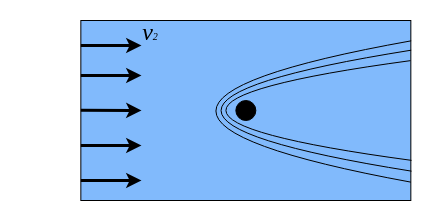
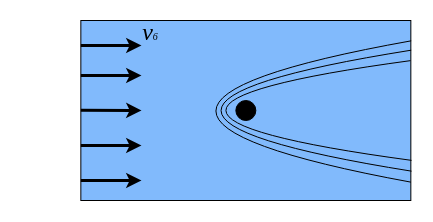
  <mxCell id="0" />
  <mxCell id="1" parent="0" />
  <mxCell id="2" value="" style="rounded=0;whiteSpace=wrap;html=1;connectable=0;fillColor=#81BAFC;" parent="1" vertex="1"><mxGeometry x="80.34" y="20" width="330" height="180" as="geometry" /></mxCell>
  <mxCell id="3" value="" style="ellipse;whiteSpace=wrap;html=1;aspect=fixed;fillColor=#000000;" parent="1" vertex="1"><mxGeometry x="235.34" y="100" width="20" height="20" as="geometry" /></mxCell>
  <mxCell id="4" value="" style="endArrow=classic;html=1;strokeWidth=3;" parent="1" edge="1"><mxGeometry width="50" height="50" relative="1" as="geometry"><mxPoint x="80.34" y="45" as="sourcePoint" /><mxPoint x="141" y="45" as="targetPoint" /></mxGeometry></mxCell>
  <mxCell id="5" value="" style="endArrow=classic;html=1;strokeWidth=3;" parent="1" edge="1"><mxGeometry width="50" height="50" relative="1" as="geometry"><mxPoint x="80.34" y="75" as="sourcePoint" /><mxPoint x="141" y="75" as="targetPoint" /></mxGeometry></mxCell>
  <mxCell id="6" value="" style="endArrow=classic;html=1;strokeWidth=3;" parent="1" edge="1"><mxGeometry width="50" height="50" relative="1" as="geometry"><mxPoint x="80.34" y="109.71" as="sourcePoint" /><mxPoint x="141" y="110" as="targetPoint" /></mxGeometry></mxCell>
  <mxCell id="7" value="" style="endArrow=classic;html=1;strokeWidth=3;" parent="1" edge="1"><mxGeometry width="50" height="50" relative="1" as="geometry"><mxPoint x="80.34" y="145" as="sourcePoint" /><mxPoint x="141" y="145" as="targetPoint" /></mxGeometry></mxCell>
  <mxCell id="8" value="" style="endArrow=classic;html=1;strokeWidth=3;" parent="1" edge="1"><mxGeometry width="50" height="50" relative="1" as="geometry"><mxPoint x="80.34" y="180" as="sourcePoint" /><mxPoint x="141" y="180" as="targetPoint" /></mxGeometry></mxCell>
  <mxCell id="9" value="" style="curved=1;endArrow=none;html=1;endFill=0;exitX=1.001;exitY=0.113;exitDx=0;exitDy=0;exitPerimeter=0;entryX=1;entryY=0.898;entryDx=0;entryDy=0;entryPerimeter=0;" parent="1" source="2" target="2" edge="1"><mxGeometry width="50" height="50" relative="1" as="geometry"><mxPoint x="419.34" y="40" as="sourcePoint" /><mxPoint x="430.34" y="182" as="targetPoint" /><Array as="points"><mxPoint x="20.34" y="110" /></Array></mxGeometry></mxCell>
  <mxCell id="10" value="" style="curved=1;endArrow=none;html=1;endFill=0;entryX=1.002;entryY=0.777;entryDx=0;entryDy=0;entryPerimeter=0;exitX=0.999;exitY=0.223;exitDx=0;exitDy=0;exitPerimeter=0;" parent="1" source="2" target="2" edge="1"><mxGeometry width="50" height="50" relative="1" as="geometry"><mxPoint x="430.34" y="60" as="sourcePoint" /><mxPoint x="420.34" y="170" as="targetPoint" /><Array as="points"><mxPoint x="40.34" y="110" /></Array></mxGeometry></mxCell>
  <mxCell id="11" value="" style="curved=1;endArrow=none;html=1;endFill=0;exitX=1.001;exitY=0.165;exitDx=0;exitDy=0;exitPerimeter=0;entryX=1.002;entryY=0.837;entryDx=0;entryDy=0;entryPerimeter=0;" parent="1" source="2" target="2" edge="1"><mxGeometry width="50" height="50" relative="1" as="geometry"><mxPoint x="430.34" y="50" as="sourcePoint" /><mxPoint x="430.34" y="171" as="targetPoint" /><Array as="points"><mxPoint x="30.34" y="110" /></Array></mxGeometry></mxCell>
- <mxCell id="12" value="&lt;p&gt;&lt;i&gt;&lt;font face=&quot;Verdana&quot;&gt;&lt;span style=&quot;font-size: 24px&quot;&gt;v&lt;/span&gt;&lt;span style=&quot;font-size: 10px&quot;&gt;2&lt;/span&gt;&lt;/font&gt;&lt;/i&gt;&lt;/p&gt;" style="text;html=1;strokeColor=none;fillColor=none;align=center;verticalAlign=middle;whiteSpace=wrap;rounded=0;" parent="1" vertex="1"><mxGeometry x="135" y="22" width="30" height="20" as="geometry" /></mxCell>
+ <mxCell id="12" value="&lt;p&gt;&lt;i&gt;&lt;font face=&quot;Verdana&quot;&gt;&lt;span style=&quot;font-size: 24px&quot;&gt;v&lt;/span&gt;&lt;span style=&quot;font-size: 10px&quot;&gt;6&lt;/span&gt;&lt;/font&gt;&lt;/i&gt;&lt;/p&gt;" style="text;html=1;strokeColor=none;fillColor=none;align=center;verticalAlign=middle;whiteSpace=wrap;rounded=0;" parent="1" vertex="1"><mxGeometry x="135" y="22" width="30" height="20" as="geometry" /></mxCell>
